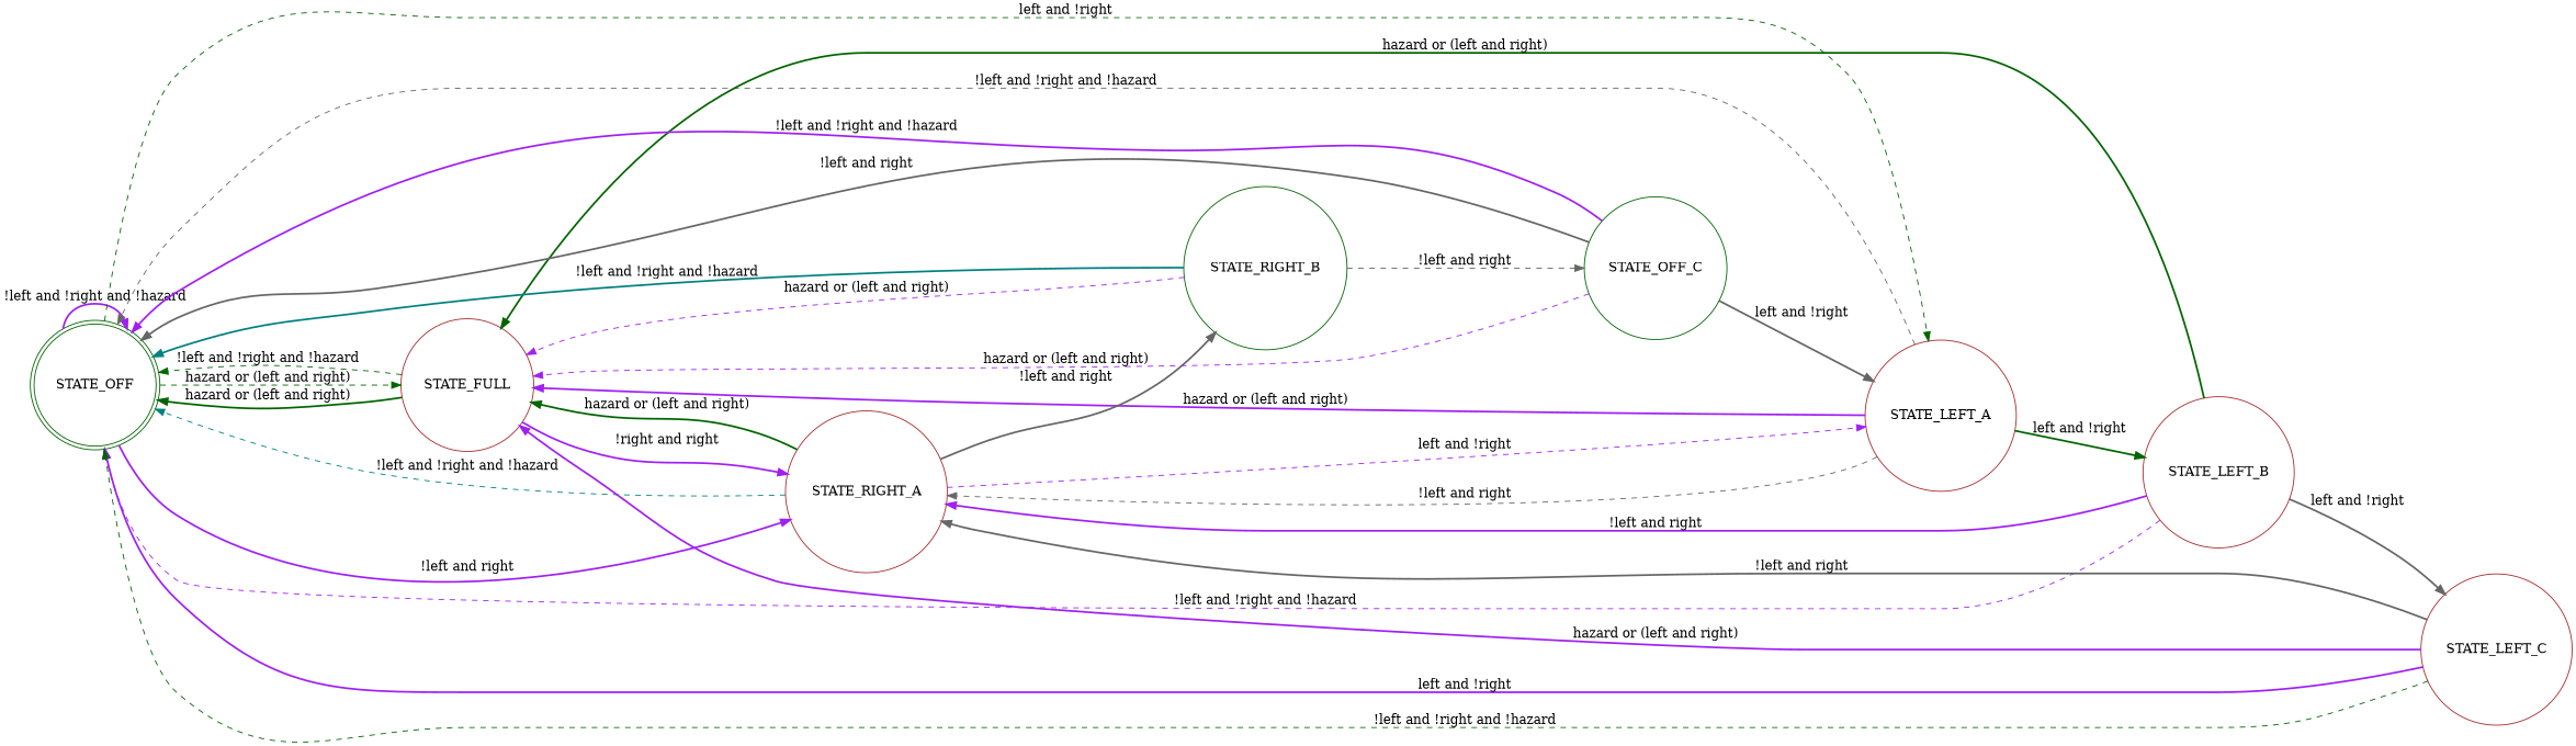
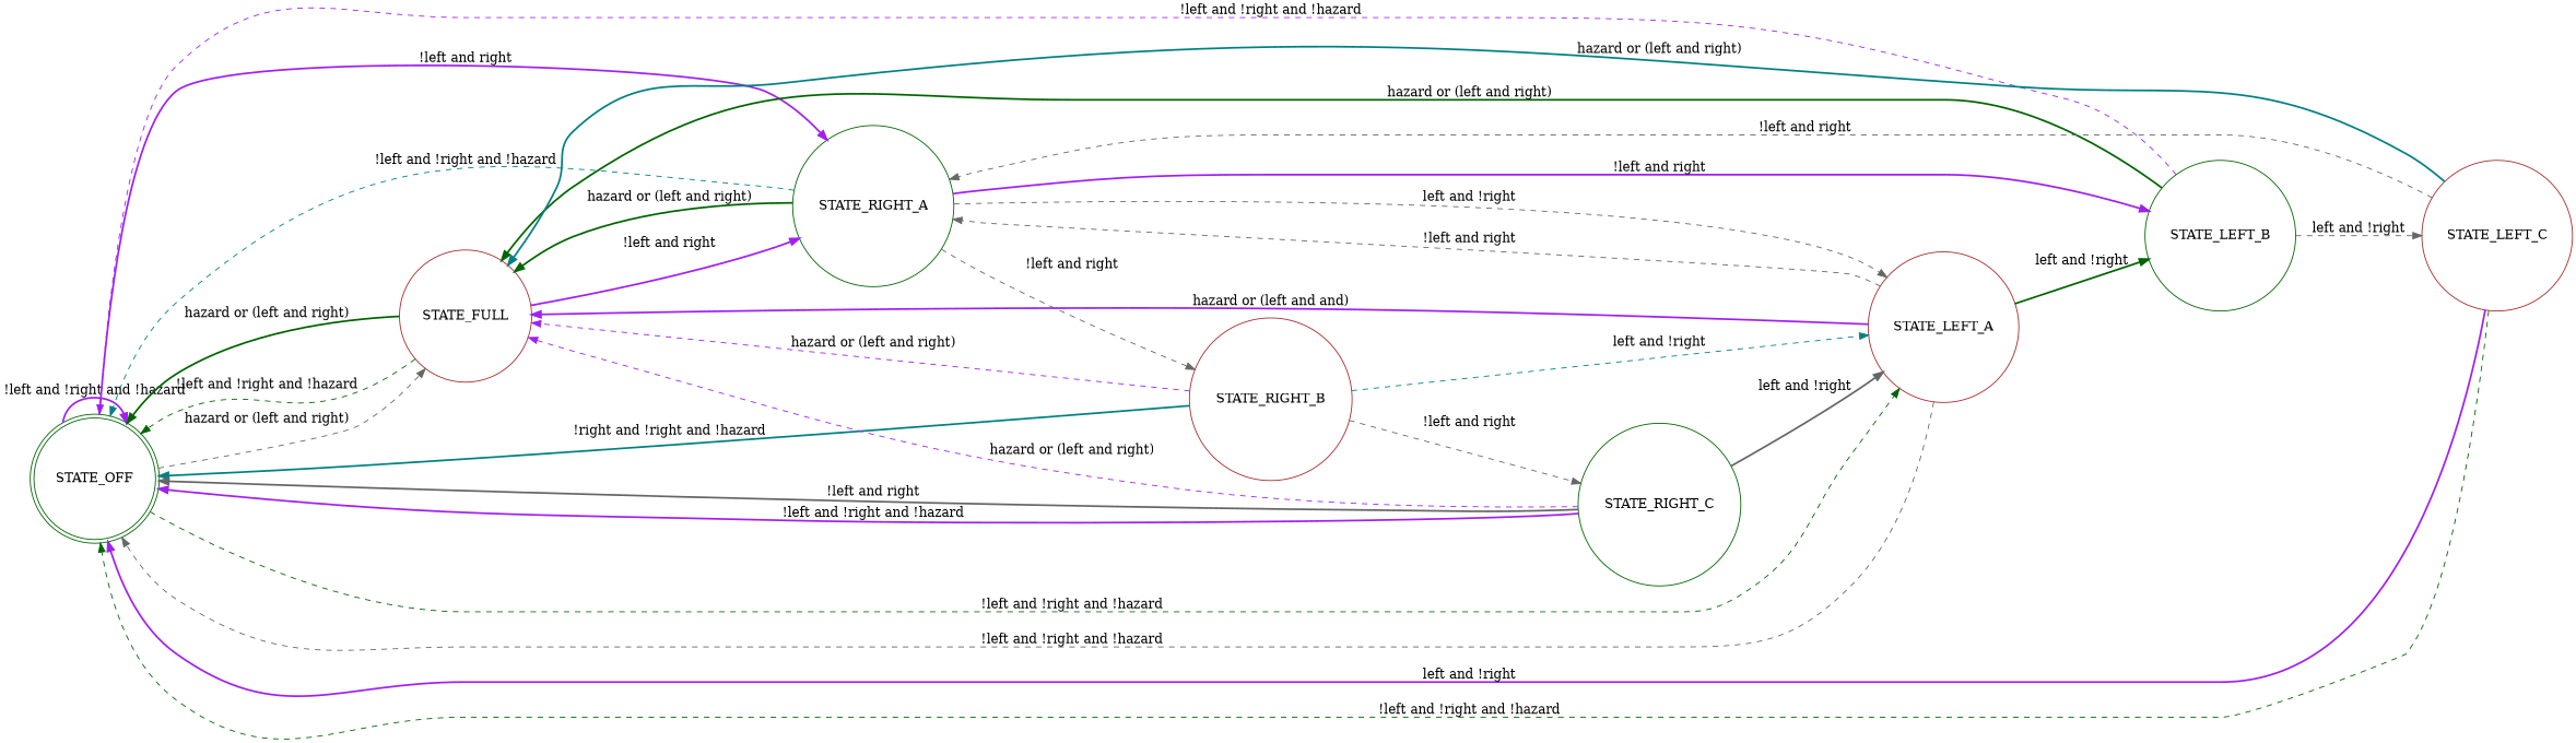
  digraph {
    rankdir=LR
    node [color=darkgreen shape=circle]
    edge [color=purple style=bold]
    STATE_OFF [shape=doublecircle]
    STATE_FULL [color=brown]
    STATE_LEFT_A [color=brown]
-   STATE_RIGHT_A [color=brown]
-   STATE_LEFT_B [color=brown]
-   STATE_RIGHT_B
+   STATE_RIGHT_A
+   STATE_LEFT_B
+   STATE_RIGHT_B [color=brown]
    STATE_LEFT_C [color=brown]
-   STATE_RIGHT_C [label=STATE_OFF_C]
+   STATE_RIGHT_C
    STATE_OFF -> STATE_OFF [label="!left and !right and !hazard"]
-   STATE_OFF -> STATE_FULL [color=darkgreen label="hazard or (left and right)" style=dashed]
-   STATE_OFF -> STATE_LEFT_A [color=darkgreen label="left and !right" style=dashed]
+   STATE_OFF -> STATE_FULL [color=gray40 label="hazard or (left and right)" style=dashed]
+   STATE_OFF -> STATE_LEFT_A [color=darkgreen label="!left and !right and !hazard" style=dashed]
    STATE_OFF -> STATE_RIGHT_A [label="!left and right"]
    STATE_FULL -> STATE_OFF [color=darkgreen label="hazard or (left and right)"]
    STATE_FULL -> STATE_OFF [color=darkgreen label="!left and !right and !hazard" style=dashed]
-   STATE_FULL -> STATE_RIGHT_A [label="!right and right"]
+   STATE_FULL -> STATE_RIGHT_A [label="!left and right"]
    STATE_LEFT_A -> STATE_OFF [color=gray40 label="!left and !right and !hazard" style=dashed]
-   STATE_LEFT_A -> STATE_FULL [label="hazard or (left and right)"]
+   STATE_LEFT_A -> STATE_FULL [label="hazard or (left and and)"]
    STATE_LEFT_A -> STATE_RIGHT_A [color=gray40 label="!left and right" style=dashed]
    STATE_LEFT_A -> STATE_LEFT_B [color=darkgreen label="left and !right"]
    STATE_RIGHT_A -> STATE_OFF [color=teal label="!left and !right and !hazard" style=dashed]
    STATE_RIGHT_A -> STATE_FULL [color=darkgreen label="hazard or (left and right)"]
-   STATE_RIGHT_A -> STATE_LEFT_A [label="left and !right" style=dashed]
-   STATE_RIGHT_A -> STATE_RIGHT_B [color=gray40 label="!left and right"]
+   STATE_RIGHT_A -> STATE_LEFT_A [color=gray40 label="left and !right" style=dashed]
+   STATE_RIGHT_A -> STATE_RIGHT_B [color=gray40 label="!left and right" style=dashed]
    STATE_LEFT_B -> STATE_OFF [label="!left and !right and !hazard" style=dashed]
    STATE_LEFT_B -> STATE_FULL [color=darkgreen label="hazard or (left and right)"]
-   STATE_LEFT_B -> STATE_RIGHT_A [label="!left and right"]
-   STATE_LEFT_B -> STATE_LEFT_C [color=gray40 label="left and !right"]
-   STATE_RIGHT_B -> STATE_OFF [color=teal label="!left and !right and !hazard"]
+   STATE_RIGHT_A -> STATE_LEFT_B [label="!left and right"]
+   STATE_LEFT_B -> STATE_LEFT_C [color=gray40 label="left and !right" style=dashed]
+   STATE_RIGHT_B -> STATE_OFF [color=teal label="!right and !right and !hazard"]
    STATE_RIGHT_B -> STATE_FULL [label="hazard or (left and right)" style=dashed]
+   STATE_RIGHT_B -> STATE_LEFT_A [color=teal label="left and !right" style=dashed]
    STATE_RIGHT_B -> STATE_RIGHT_C [color=gray40 label="!left and right" style=dashed]
    STATE_LEFT_C -> STATE_OFF [label="left and !right"]
    STATE_LEFT_C -> STATE_OFF [color=darkgreen label="!left and !right and !hazard" style=dashed]
-   STATE_LEFT_C -> STATE_FULL [label="hazard or (left and right)"]
-   STATE_LEFT_C -> STATE_RIGHT_A [color=gray40 label="!left and right"]
+   STATE_LEFT_C -> STATE_FULL [color=teal label="hazard or (left and right)"]
+   STATE_LEFT_C -> STATE_RIGHT_A [color=gray40 label="!left and right" style=dashed]
    STATE_RIGHT_C -> STATE_OFF [color=gray40 label="!left and right"]
    STATE_RIGHT_C -> STATE_OFF [label="!left and !right and !hazard"]
    STATE_RIGHT_C -> STATE_FULL [label="hazard or (left and right)" style=dashed]
    STATE_RIGHT_C -> STATE_LEFT_A [color=gray40 label="left and !right"]
  }
